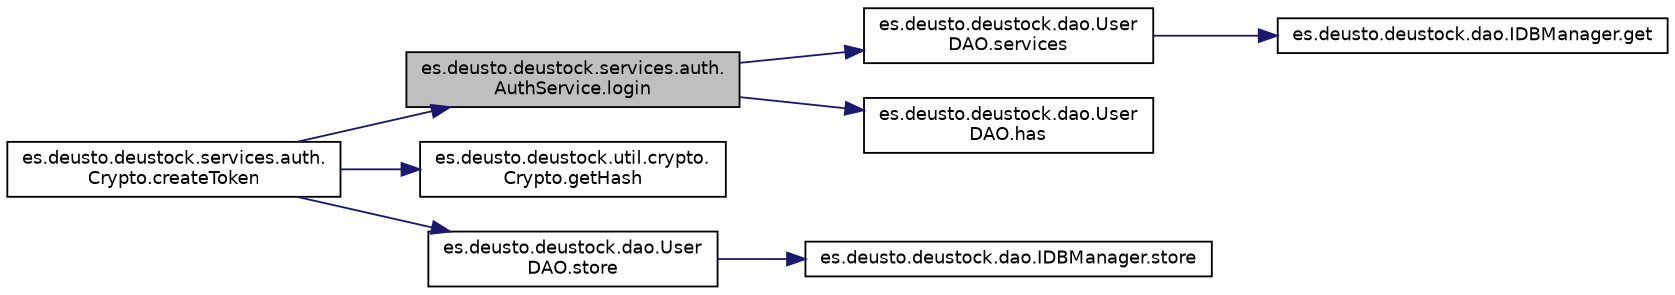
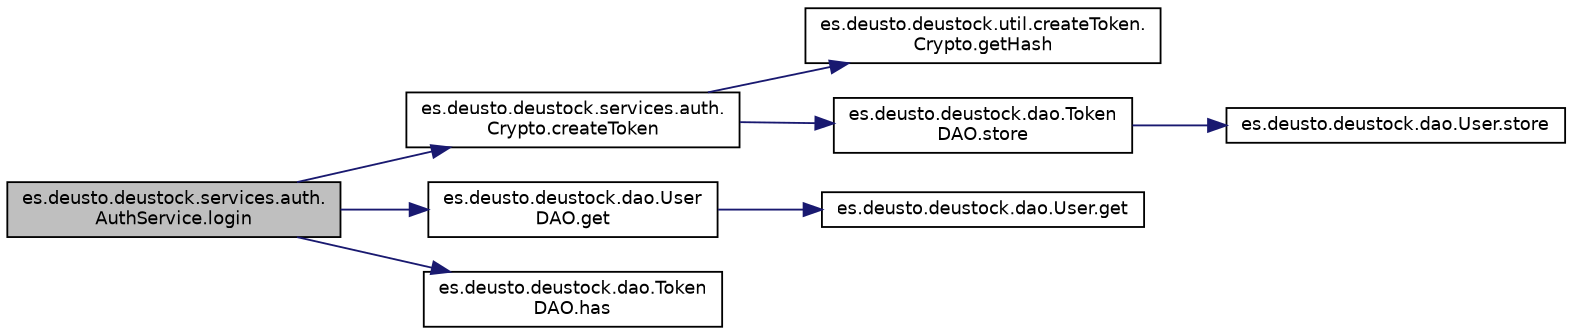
  digraph {
    rankdir=LR
    node [color=black fillcolor=white fontname=Helvetica fontsize=10 shape=record style=filled]
    edge [color=midnightblue fontname=Helvetica fontsize=10 labelfontname=Helvetica labelfontsize=10 style=solid]
    n1 [fillcolor=grey75 fontcolor=black height=0.2 label="es.deusto.deustock.services.auth.\lAuthService.login" width=0.4]
    n2 [height=0.2 label="es.deusto.deustock.services.auth.\lCrypto.createToken" width=0.4]
-   n3 [height=0.2 label="es.deusto.deustock.dao.User\lDAO.services" width=0.4]
-   n4 [height=0.2 label="es.deusto.deustock.dao.User\lDAO.has" width=0.4]
-   n5 [height=0.2 label="es.deusto.deustock.util.crypto.\lCrypto.getHash" width=0.4]
-   n6 [height=0.2 label="es.deusto.deustock.dao.User\lDAO.store" width=0.4]
-   n7 [height=0.2 label="es.deusto.deustock.dao.IDBManager.get" width=0.4]
-   n8 [height=0.2 label="es.deusto.deustock.dao.IDBManager.store" width=0.4]
-   n2 -> n1
+   n3 [height=0.2 label="es.deusto.deustock.dao.User\lDAO.get" width=0.4]
+   n4 [height=0.2 label="es.deusto.deustock.dao.Token\lDAO.has" width=0.4]
+   n5 [height=0.2 label="es.deusto.deustock.util.createToken.\lCrypto.getHash" width=0.4]
+   n6 [height=0.2 label="es.deusto.deustock.dao.Token\lDAO.store" width=0.4]
+   n7 [height=0.2 label="es.deusto.deustock.dao.User.get" width=0.4]
+   n8 [height=0.2 label="es.deusto.deustock.dao.User.store" width=0.4]
+   n1 -> n2
    n1 -> n3
    n1 -> n4
    n2 -> n5
    n2 -> n6
    n3 -> n7
    n6 -> n8
  }
